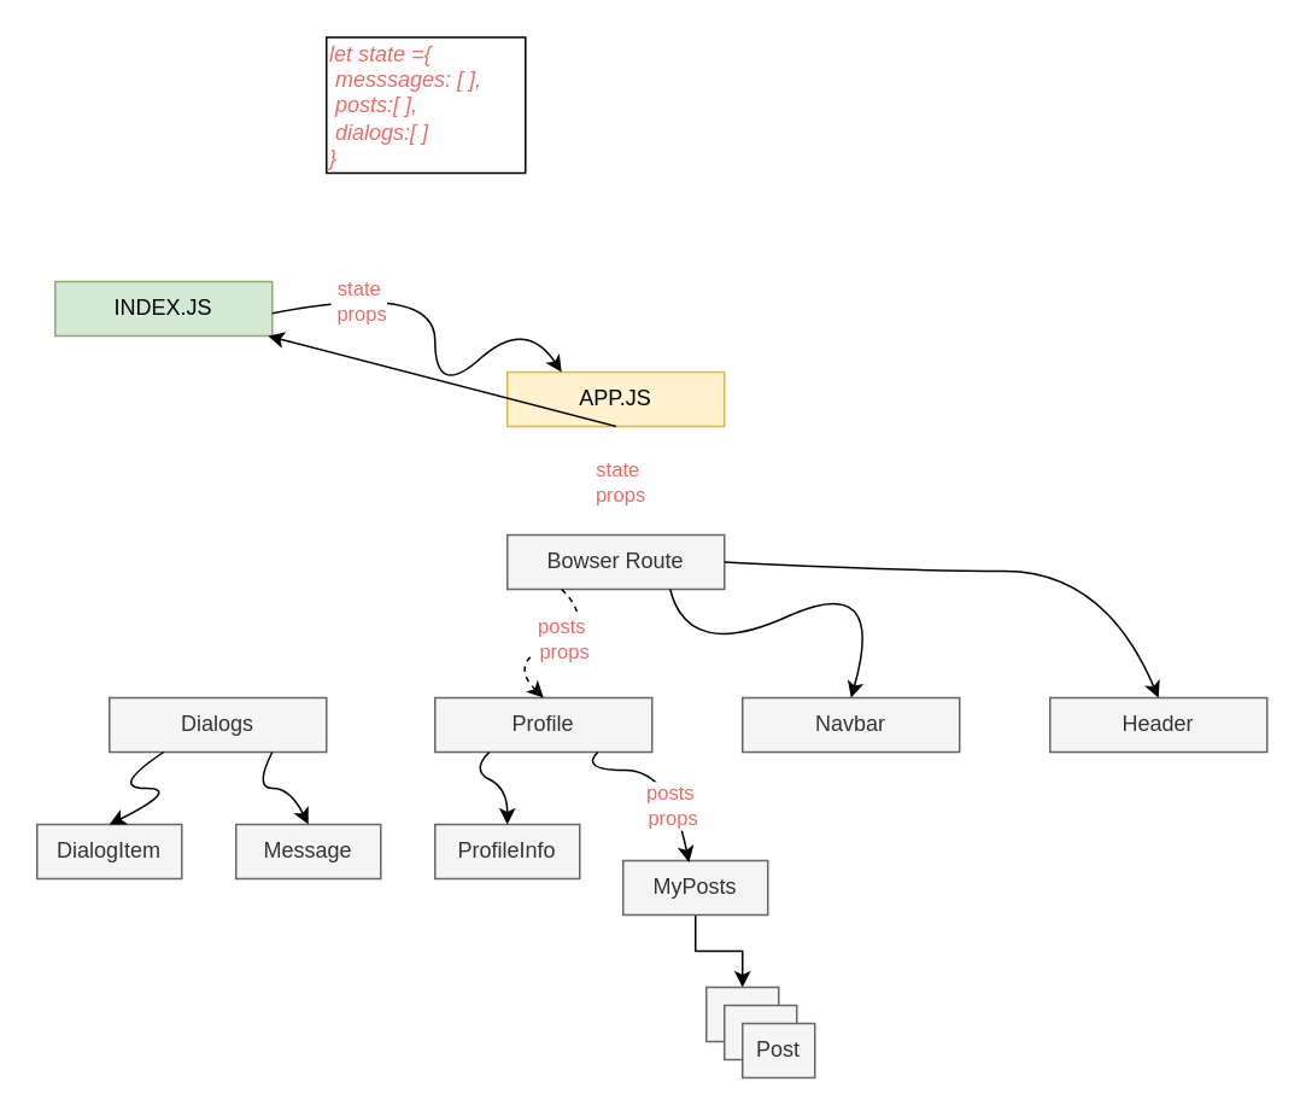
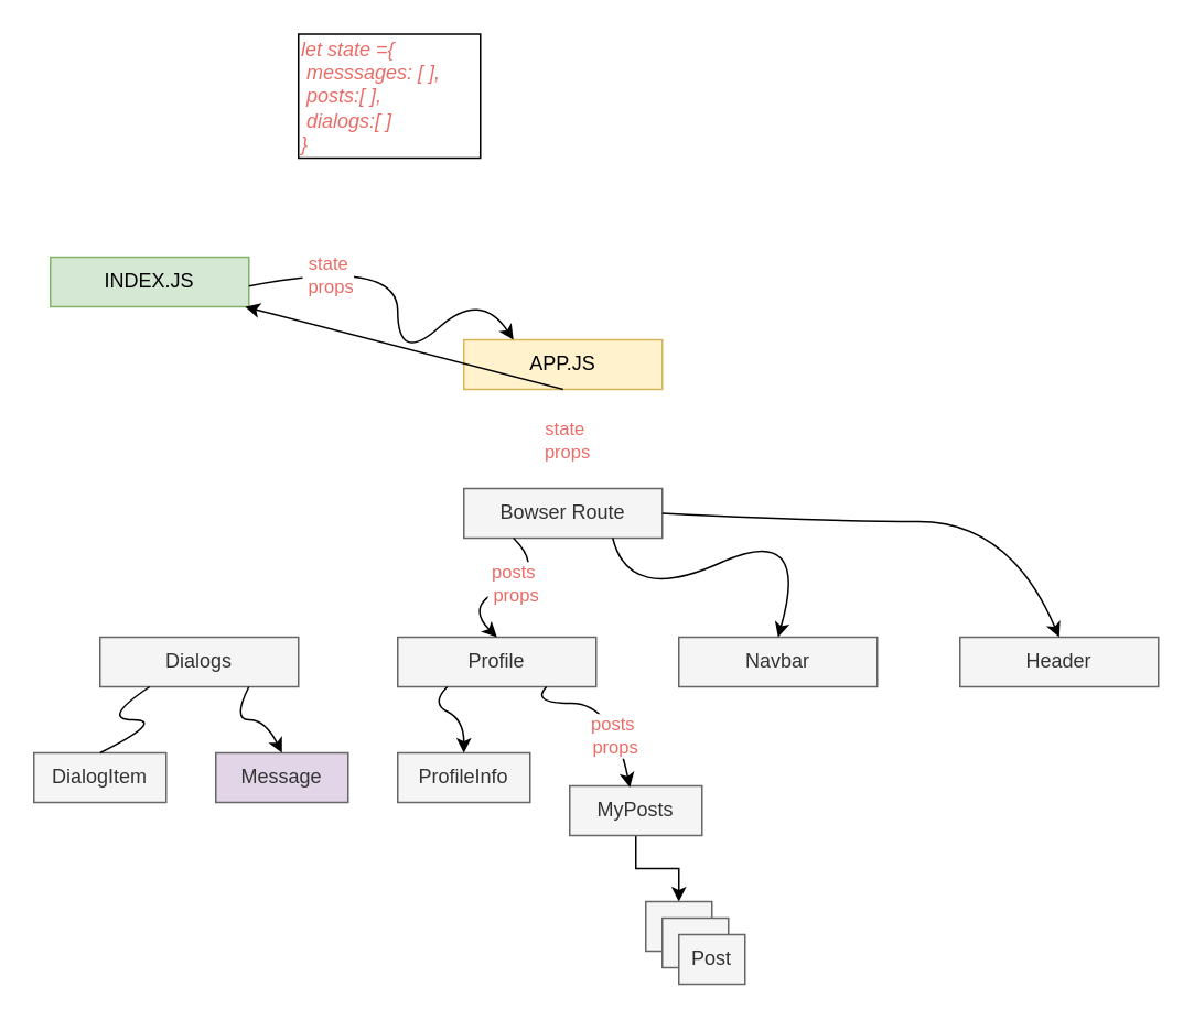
  <mxCell id="0" />
  <mxCell id="1" parent="0" />
  <mxCell id="2" value="INDEX.JS" style="rounded=0;whiteSpace=wrap;html=1;fillColor=#d5e8d4;strokeColor=#82b366;" parent="1" vertex="1"><mxGeometry x="30" y="155" width="120" height="30" as="geometry" /></mxCell>
  <mxCell id="3" value="APP.JS" style="rounded=0;whiteSpace=wrap;html=1;fillColor=#fff2cc;strokeColor=#d6b656;" parent="1" vertex="1"><mxGeometry x="280" y="205" width="120" height="30" as="geometry" /></mxCell>
  <mxCell id="4" value="" style="curved=1;endArrow=classic;html=1;rounded=0;exitX=1;exitY=0.25;exitDx=0;exitDy=0;" parent="1" edge="1"><mxGeometry width="50" height="50" relative="1" as="geometry"><mxPoint x="150" y="172.5" as="sourcePoint" /><mxPoint x="310" y="205" as="targetPoint" /><Array as="points"><mxPoint x="240" y="155" /><mxPoint x="240" y="220" /><mxPoint x="290" y="175" /></Array></mxGeometry></mxCell>
  <mxCell id="5" value="&lt;font color=&quot;#ea6b66&quot;&gt;state&lt;br&gt;&amp;nbsp;props&lt;/font&gt;" style="edgeLabel;html=1;align=center;verticalAlign=middle;resizable=0;points=[];" vertex="1" connectable="0" parent="4"><mxGeometry x="-0.477" y="8" relative="1" as="geometry"><mxPoint x="-18" y="14" as="offset" /></mxGeometry></mxCell>
  <mxCell id="6" value="Bowser Route" style="rounded=0;whiteSpace=wrap;html=1;fillColor=#f5f5f5;strokeColor=#666666;fontColor=#333333;" parent="1" vertex="1"><mxGeometry x="280" y="295" width="120" height="30" as="geometry" /></mxCell>
  <mxCell id="7" value="Dialogs" style="rounded=0;whiteSpace=wrap;html=1;fillColor=#f5f5f5;strokeColor=#666666;fontColor=#333333;" parent="1" vertex="1"><mxGeometry x="60" y="385" width="120" height="30" as="geometry" /></mxCell>
  <mxCell id="8" value="Header" style="rounded=0;whiteSpace=wrap;html=1;fillColor=#f5f5f5;strokeColor=#666666;fontColor=#333333;" parent="1" vertex="1"><mxGeometry x="580" y="385" width="120" height="30" as="geometry" /></mxCell>
  <mxCell id="9" value="Navbar" style="rounded=0;whiteSpace=wrap;html=1;fillColor=#f5f5f5;strokeColor=#666666;fontColor=#333333;" parent="1" vertex="1"><mxGeometry x="410" y="385" width="120" height="30" as="geometry" /></mxCell>
  <mxCell id="10" value="Profile" style="rounded=0;whiteSpace=wrap;html=1;fillColor=#f5f5f5;strokeColor=#666666;fontColor=#333333;" parent="1" vertex="1"><mxGeometry x="240" y="385" width="120" height="30" as="geometry" /></mxCell>
  <mxCell id="11" value="" style="endArrow=classic;html=1;rounded=0;exitX=0.5;exitY=1;exitDx=0;exitDy=0;" parent="1" source="3" target="2" edge="1"><mxGeometry width="50" height="50" relative="1" as="geometry"><mxPoint x="580" y="535" as="sourcePoint" /><mxPoint x="630" y="485" as="targetPoint" /></mxGeometry></mxCell>
- <mxCell id="12" value="" style="curved=1;endArrow=classic;html=1;rounded=0;exitX=0.25;exitY=1;exitDx=0;exitDy=0;entryX=0.5;entryY=0;entryDx=0;entryDy=0;dashed=1;" parent="1" source="6" target="10" edge="1"><mxGeometry width="50" height="50" relative="1" as="geometry"><mxPoint x="290" y="320" as="sourcePoint" /><mxPoint x="130" y="395" as="targetPoint" /><Array as="points"><mxPoint x="330" y="345" /><mxPoint x="280" y="365" /></Array></mxGeometry></mxCell>
+ <mxCell id="12" value="" style="curved=1;endArrow=classic;html=1;rounded=0;exitX=0.25;exitY=1;exitDx=0;exitDy=0;entryX=0.5;entryY=0;entryDx=0;entryDy=0;" parent="1" source="6" target="10" edge="1"><mxGeometry width="50" height="50" relative="1" as="geometry"><mxPoint x="290" y="320" as="sourcePoint" /><mxPoint x="130" y="395" as="targetPoint" /><Array as="points"><mxPoint x="330" y="345" /><mxPoint x="280" y="365" /></Array></mxGeometry></mxCell>
  <mxCell id="13" value="posts&lt;br&gt;&amp;nbsp;props" style="edgeLabel;html=1;align=center;verticalAlign=middle;resizable=0;points=[];fontColor=#EA6B66;" vertex="1" connectable="0" parent="12"><mxGeometry x="-0.102" y="-1" relative="1" as="geometry"><mxPoint as="offset" /></mxGeometry></mxCell>
  <mxCell id="14" value="" style="curved=1;endArrow=classic;html=1;rounded=0;entryX=0.5;entryY=0;entryDx=0;entryDy=0;exitX=0.75;exitY=1;exitDx=0;exitDy=0;" parent="1" source="6" target="9" edge="1"><mxGeometry width="50" height="50" relative="1" as="geometry"><mxPoint x="400" y="335" as="sourcePoint" /><mxPoint x="310" y="395" as="targetPoint" /><Array as="points"><mxPoint x="380" y="365" /><mxPoint x="490" y="315" /></Array></mxGeometry></mxCell>
  <mxCell id="15" value="" style="curved=1;endArrow=classic;html=1;rounded=0;entryX=0.5;entryY=0;entryDx=0;entryDy=0;" parent="1" target="8" edge="1"><mxGeometry width="50" height="50" relative="1" as="geometry"><mxPoint x="400" y="310" as="sourcePoint" /><mxPoint x="480" y="395" as="targetPoint" /><Array as="points"><mxPoint x="500" y="315" /><mxPoint x="610" y="315" /></Array></mxGeometry></mxCell>
- <mxCell id="16" value="Message" style="rounded=0;whiteSpace=wrap;html=1;fillColor=#f5f5f5;strokeColor=#666666;fontColor=#333333;" parent="1" vertex="1"><mxGeometry x="130" y="455" width="80" height="30" as="geometry" /></mxCell>
+ <mxCell id="16" value="Message" style="rounded=0;whiteSpace=wrap;html=1;fillColor=#e1d5e7;strokeColor=#666666;fontColor=#333333;" parent="1" vertex="1"><mxGeometry x="130" y="455" width="80" height="30" as="geometry" /></mxCell>
  <mxCell id="17" value="DialogItem" style="rounded=0;whiteSpace=wrap;html=1;fillColor=#f5f5f5;strokeColor=#666666;fontColor=#333333;" parent="1" vertex="1"><mxGeometry x="20" y="455" width="80" height="30" as="geometry" /></mxCell>
  <mxCell id="18" value="ProfileInfo" style="rounded=0;whiteSpace=wrap;html=1;fillColor=#f5f5f5;strokeColor=#666666;fontColor=#333333;" parent="1" vertex="1"><mxGeometry x="240" y="455" width="80" height="30" as="geometry" /></mxCell>
  <mxCell id="19" value="" style="edgeStyle=orthogonalEdgeStyle;rounded=0;orthogonalLoop=1;jettySize=auto;html=1;entryX=0.5;entryY=0;entryDx=0;entryDy=0;" parent="1" source="20" target="21" edge="1"><mxGeometry relative="1" as="geometry" /></mxCell>
  <mxCell id="20" value="MyPosts" style="rounded=0;whiteSpace=wrap;html=1;fillColor=#f5f5f5;strokeColor=#666666;fontColor=#333333;" parent="1" vertex="1"><mxGeometry x="344" y="475" width="80" height="30" as="geometry" /></mxCell>
  <mxCell id="21" value="" style="rounded=0;whiteSpace=wrap;html=1;fillColor=#f5f5f5;strokeColor=#666666;fontColor=#333333;" parent="1" vertex="1"><mxGeometry x="390" y="545" width="40" height="30" as="geometry" /></mxCell>
  <mxCell id="22" value="" style="rounded=0;whiteSpace=wrap;html=1;fillColor=#f5f5f5;strokeColor=#666666;fontColor=#333333;" parent="1" vertex="1"><mxGeometry x="400" y="555" width="40" height="30" as="geometry" /></mxCell>
  <mxCell id="23" value="Post" style="rounded=0;whiteSpace=wrap;html=1;fillColor=#f5f5f5;strokeColor=#666666;fontColor=#333333;" parent="1" vertex="1"><mxGeometry x="410" y="565" width="40" height="30" as="geometry" /></mxCell>
- <mxCell id="24" value="" style="curved=1;endArrow=classic;html=1;rounded=0;exitX=0.25;exitY=1;exitDx=0;exitDy=0;entryX=0.5;entryY=0;entryDx=0;entryDy=0;" parent="1" source="7" target="17" edge="1"><mxGeometry width="50" height="50" relative="1" as="geometry"><mxPoint x="290" y="320" as="sourcePoint" /><mxPoint x="130" y="395" as="targetPoint" /><Array as="points"><mxPoint x="60" y="435" /><mxPoint x="100" y="435" /></Array></mxGeometry></mxCell>
+ <mxCell id="24" value="" style="curved=1;endArrow=none;html=1;rounded=0;exitX=0.25;exitY=1;exitDx=0;exitDy=0;entryX=0.5;entryY=0;entryDx=0;entryDy=0;" parent="1" source="7" target="17" edge="1"><mxGeometry width="50" height="50" relative="1" as="geometry"><mxPoint x="290" y="320" as="sourcePoint" /><mxPoint x="130" y="395" as="targetPoint" /><Array as="points"><mxPoint x="60" y="435" /><mxPoint x="100" y="435" /></Array></mxGeometry></mxCell>
  <mxCell id="25" value="" style="curved=1;endArrow=classic;html=1;rounded=0;exitX=0.75;exitY=1;exitDx=0;exitDy=0;entryX=0.5;entryY=0;entryDx=0;entryDy=0;" parent="1" source="7" target="16" edge="1"><mxGeometry width="50" height="50" relative="1" as="geometry"><mxPoint x="100" y="425" as="sourcePoint" /><mxPoint x="70" y="465" as="targetPoint" /><Array as="points"><mxPoint x="140" y="435" /><mxPoint x="160" y="435" /></Array></mxGeometry></mxCell>
  <mxCell id="26" value="" style="curved=1;endArrow=classic;html=1;rounded=0;exitX=0.25;exitY=1;exitDx=0;exitDy=0;entryX=0.5;entryY=0;entryDx=0;entryDy=0;" parent="1" source="10" target="18" edge="1"><mxGeometry width="50" height="50" relative="1" as="geometry"><mxPoint x="320" y="335" as="sourcePoint" /><mxPoint x="310" y="395" as="targetPoint" /><Array as="points"><mxPoint x="260" y="425" /><mxPoint x="280" y="435" /></Array></mxGeometry></mxCell>
  <mxCell id="27" value="" style="curved=1;endArrow=classic;html=1;rounded=0;exitX=0.75;exitY=1;exitDx=0;exitDy=0;entryX=0.455;entryY=0.033;entryDx=0;entryDy=0;entryPerimeter=0;" parent="1" source="10" target="20" edge="1"><mxGeometry width="50" height="50" relative="1" as="geometry"><mxPoint x="280" y="425" as="sourcePoint" /><mxPoint x="290" y="465" as="targetPoint" /><Array as="points"><mxPoint x="320" y="425" /><mxPoint x="370" y="425" /></Array></mxGeometry></mxCell>
  <mxCell id="28" value="posts&lt;br&gt;&amp;nbsp;props" style="edgeLabel;html=1;align=center;verticalAlign=middle;resizable=0;points=[];fontColor=#EA6B66;" vertex="1" connectable="0" parent="27"><mxGeometry x="0.176" y="-5" relative="1" as="geometry"><mxPoint x="4" y="15" as="offset" /></mxGeometry></mxCell>
  <mxCell id="29" value="&lt;i&gt;&lt;font color=&quot;#ea6b66&quot;&gt;let state ={&lt;br&gt;&lt;span style=&quot;white-space: pre&quot;&gt; &lt;/span&gt;messsages: [ ],&lt;br&gt;&lt;span style=&quot;white-space: pre&quot;&gt; &lt;/span&gt;posts:[ ],&lt;br&gt;&lt;span style=&quot;white-space: pre&quot;&gt; &lt;/span&gt;dialogs:[ ]&lt;br&gt;}&lt;/font&gt;&lt;/i&gt;" style="rounded=0;whiteSpace=wrap;html=1;align=left;" vertex="1" parent="1"><mxGeometry x="180" y="20" width="110" height="75" as="geometry" /></mxCell>
  <mxCell id="30" value="&lt;font color=&quot;#ea6b66&quot;&gt;state&lt;br&gt;&amp;nbsp;props&lt;/font&gt;" style="edgeLabel;html=1;align=center;verticalAlign=middle;resizable=0;points=[];" vertex="1" connectable="0" parent="1"><mxGeometry x="340.005" y="265" as="geometry" /></mxCell>
